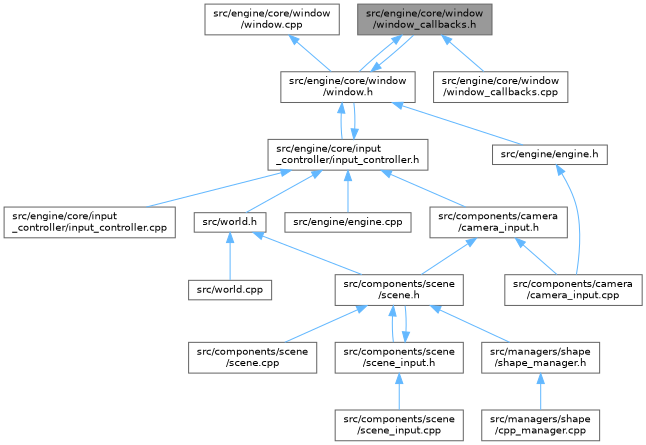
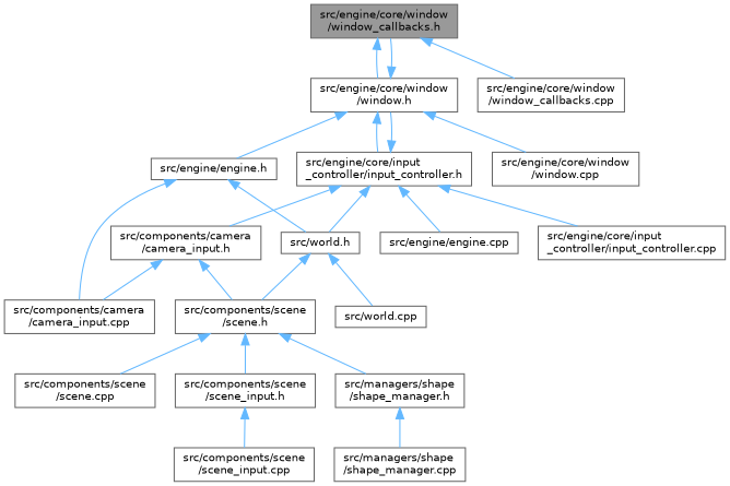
  digraph {
    fontname="DejaVu Sans"
    node [color=grey40 fillcolor=white fontname="DejaVu Sans" fontsize=10 shape=box style=filled]
    edge [color=steelblue1 dir=back fontname="DejaVu Sans" fontsize=10 labelfontname=Helvetica labelfontsize=10 style=solid]
    n1 [color=gray40 fillcolor=grey60 fontcolor=black height=0.2 label="src/engine/core/window\l/window_callbacks.h" width=0.4]
    n2 [height=0.2 label="src/engine/core/window\l/window.h" width=0.4]
    n3 [height=0.2 label="src/engine/core/window\l/window_callbacks.cpp" width=0.4]
    n4 [height=0.2 label="src/engine/core/input\l_controller/input_controller.h" width=0.4]
    n5 [height=0.2 label="src/engine/core/window\l/window.cpp" width=0.4]
    n6 [height=0.2 label="src/engine/engine.h" width=0.4]
    n7 [height=0.2 label="src/components/camera\l/camera_input.h" width=0.4]
    n8 [height=0.2 label="src/engine/core/input\l_controller/input_controller.cpp" width=0.4]
    n9 [height=0.2 label="src/world.h" width=0.4]
    n10 [height=0.2 label="src/engine/engine.cpp" width=0.4]
    n11 [height=0.2 label="src/components/camera\l/camera_input.cpp" width=0.4]
    n12 [height=0.2 label="src/components/scene\l/scene.h" width=0.4]
    n13 [height=0.2 label="src/world.cpp" width=0.4]
    n14 [height=0.2 label="src/components/scene\l/scene.cpp" width=0.4]
    n15 [height=0.2 label="src/components/scene\l/scene_input.h" width=0.4]
    n16 [height=0.2 label="src/managers/shape\l/shape_manager.h" width=0.4]
    n17 [height=0.2 label="src/components/scene\l/scene_input.cpp" width=0.4]
-   n18 [height=0.2 label="src/managers/shape\l/cpp_manager.cpp" width=0.4]
+   n18 [height=0.2 label="src/managers/shape\l/shape_manager.cpp" width=0.4]
    n1 -> n2
    n1 -> n3
    n2 -> n1
    n2 -> n4
-   n5 -> n2
+   n2 -> n5
    n2 -> n6
    n4 -> n2
    n4 -> n7
    n4 -> n8
    n4 -> n9
    n4 -> n10
+   n6 -> n9
    n6 -> n11
    n7 -> n11
    n7 -> n12
    n9 -> n12
    n9 -> n13
    n12 -> n14
    n12 -> n15
    n12 -> n16
-   n15 -> n12
    n15 -> n17
    n16 -> n18
  }
